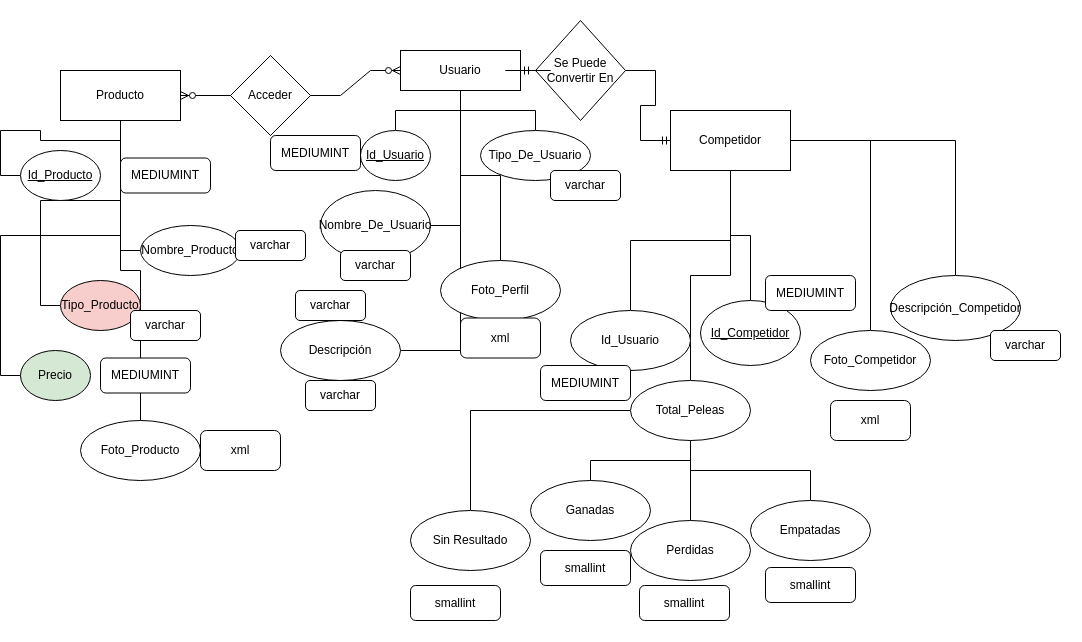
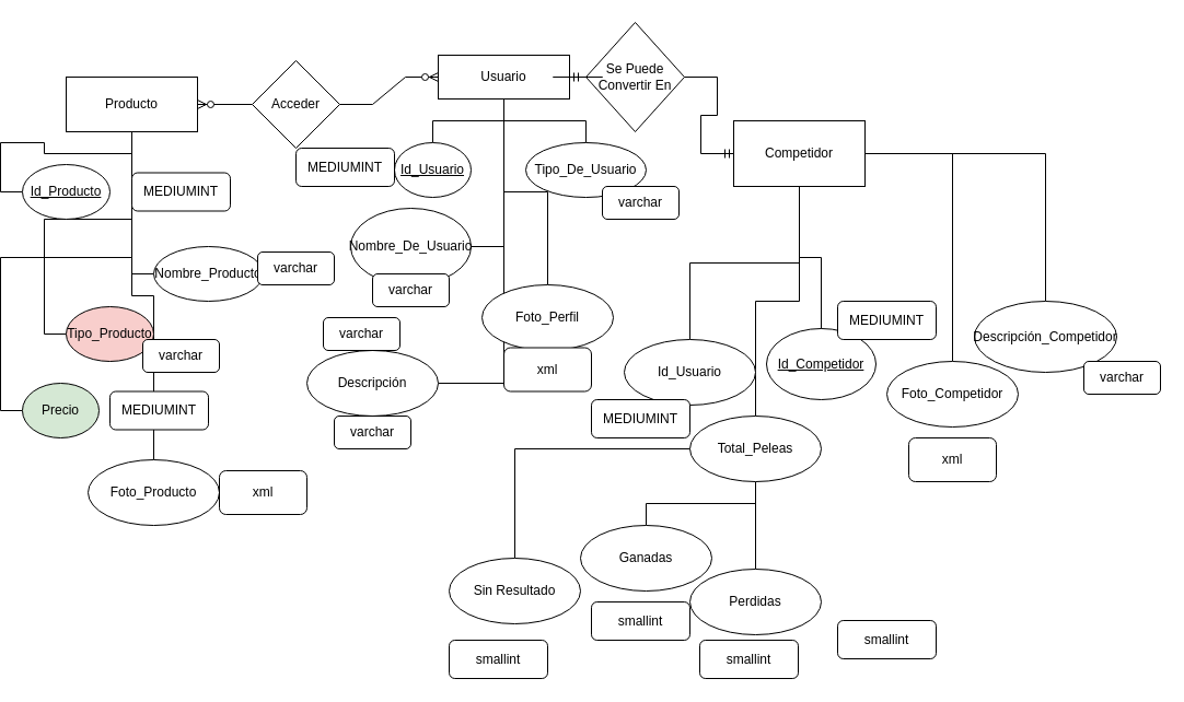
  <mxCell id="0" />
  <mxCell id="1" parent="0" />
  <mxCell id="2" style="edgeStyle=orthogonalEdgeStyle;rounded=0;orthogonalLoop=1;jettySize=auto;html=1;entryX=0;entryY=0.5;entryDx=0;entryDy=0;endArrow=none;endFill=0;" parent="1" source="7" target="18" edge="1"><mxGeometry relative="1" as="geometry" /></mxCell>
  <mxCell id="3" style="edgeStyle=orthogonalEdgeStyle;rounded=0;orthogonalLoop=1;jettySize=auto;html=1;entryX=0;entryY=0.5;entryDx=0;entryDy=0;endArrow=none;endFill=0;" parent="1" source="7" target="19" edge="1"><mxGeometry relative="1" as="geometry" /></mxCell>
  <mxCell id="4" style="edgeStyle=orthogonalEdgeStyle;rounded=0;orthogonalLoop=1;jettySize=auto;html=1;entryX=0;entryY=0.5;entryDx=0;entryDy=0;endArrow=none;endFill=0;" parent="1" source="7" target="20" edge="1"><mxGeometry relative="1" as="geometry" /></mxCell>
  <mxCell id="5" style="edgeStyle=orthogonalEdgeStyle;rounded=0;orthogonalLoop=1;jettySize=auto;html=1;entryX=0;entryY=0.5;entryDx=0;entryDy=0;endArrow=none;endFill=0;" parent="1" source="7" target="21" edge="1"><mxGeometry relative="1" as="geometry" /></mxCell>
  <mxCell id="6" value="" style="edgeStyle=orthogonalEdgeStyle;rounded=0;orthogonalLoop=1;jettySize=auto;html=1;endArrow=none;endFill=0;" parent="1" source="7" target="44" edge="1"><mxGeometry relative="1" as="geometry" /></mxCell>
  <mxCell id="7" value="Producto" style="rounded=0;whiteSpace=wrap;html=1;" parent="1" vertex="1"><mxGeometry x="60" y="70" width="120" height="50" as="geometry" /></mxCell>
  <mxCell id="8" value="" style="edgeStyle=orthogonalEdgeStyle;rounded=0;orthogonalLoop=1;jettySize=auto;html=1;endArrow=none;endFill=0;" parent="1" source="13" target="16" edge="1"><mxGeometry relative="1" as="geometry" /></mxCell>
  <mxCell id="9" style="edgeStyle=orthogonalEdgeStyle;rounded=0;orthogonalLoop=1;jettySize=auto;html=1;entryX=1;entryY=0.5;entryDx=0;entryDy=0;endArrow=none;endFill=0;" parent="1" source="13" target="15" edge="1"><mxGeometry relative="1" as="geometry" /></mxCell>
  <mxCell id="10" style="edgeStyle=orthogonalEdgeStyle;rounded=0;orthogonalLoop=1;jettySize=auto;html=1;endArrow=none;endFill=0;" parent="1" source="13" target="14" edge="1"><mxGeometry relative="1" as="geometry" /></mxCell>
  <mxCell id="11" value="" style="edgeStyle=orthogonalEdgeStyle;rounded=0;orthogonalLoop=1;jettySize=auto;html=1;endArrow=none;endFill=0;" parent="1" source="13" target="40" edge="1"><mxGeometry relative="1" as="geometry" /></mxCell>
  <mxCell id="12" value="" style="edgeStyle=orthogonalEdgeStyle;rounded=0;orthogonalLoop=1;jettySize=auto;html=1;entryX=1;entryY=0.5;entryDx=0;entryDy=0;endArrow=none;endFill=0;" parent="1" source="13" target="41" edge="1"><mxGeometry relative="1" as="geometry" /></mxCell>
  <mxCell id="13" value="Usuario" style="rounded=0;whiteSpace=wrap;html=1;" parent="1" vertex="1"><mxGeometry x="400" y="50" width="120" height="40" as="geometry" /></mxCell>
  <mxCell id="14" value="&lt;u&gt;Id_Usuario&lt;/u&gt;" style="ellipse;whiteSpace=wrap;html=1;" parent="1" vertex="1"><mxGeometry x="360" y="130" width="70" height="50" as="geometry" /></mxCell>
  <mxCell id="15" value="Nombre_De_Usuario" style="ellipse;whiteSpace=wrap;html=1;" parent="1" vertex="1"><mxGeometry x="320" y="190" width="110" height="70" as="geometry" /></mxCell>
  <mxCell id="16" value="Tipo_De_Usuario" style="ellipse;whiteSpace=wrap;html=1;" parent="1" vertex="1"><mxGeometry x="480" y="130" width="110" height="50" as="geometry" /></mxCell>
  <mxCell id="17" value="Acceder" style="rhombus;whiteSpace=wrap;html=1;" parent="1" vertex="1"><mxGeometry x="230" y="55" width="80" height="80" as="geometry" /></mxCell>
  <mxCell id="18" value="&lt;u&gt;Id_Producto&lt;/u&gt;" style="ellipse;whiteSpace=wrap;html=1;" parent="1" vertex="1"><mxGeometry x="20" y="150" width="80" height="50" as="geometry" /></mxCell>
  <mxCell id="19" value="Nombre_Producto" style="ellipse;whiteSpace=wrap;html=1;" parent="1" vertex="1"><mxGeometry x="140" y="225" width="100" height="50" as="geometry" /></mxCell>
  <mxCell id="20" value="Tipo_Producto" style="ellipse;whiteSpace=wrap;html=1;fillColor=#f8cecc;" parent="1" vertex="1"><mxGeometry x="60" y="280" width="80" height="50" as="geometry" /></mxCell>
  <mxCell id="21" value="Precio" style="ellipse;whiteSpace=wrap;html=1;fillColor=#d5e8d4;" parent="1" vertex="1"><mxGeometry x="20" y="350" width="70" height="50" as="geometry" /></mxCell>
  <mxCell id="22" value="&lt;u&gt;Id_Competidor&lt;/u&gt;" style="ellipse;whiteSpace=wrap;html=1;" parent="1" vertex="1"><mxGeometry x="700" y="300" width="100" height="65" as="geometry" /></mxCell>
  <mxCell id="23" style="edgeStyle=orthogonalEdgeStyle;rounded=0;orthogonalLoop=1;jettySize=auto;html=1;endArrow=none;endFill=0;" parent="1" source="28" target="22" edge="1"><mxGeometry relative="1" as="geometry" /></mxCell>
  <mxCell id="24" value="" style="edgeStyle=orthogonalEdgeStyle;rounded=0;orthogonalLoop=1;jettySize=auto;html=1;endArrow=none;endFill=0;" parent="1" source="28" target="30" edge="1"><mxGeometry relative="1" as="geometry" /></mxCell>
  <mxCell id="25" value="" style="edgeStyle=orthogonalEdgeStyle;rounded=0;orthogonalLoop=1;jettySize=auto;html=1;endArrow=none;endFill=0;" parent="1" source="28" target="35" edge="1"><mxGeometry relative="1" as="geometry" /></mxCell>
  <mxCell id="26" value="" style="edgeStyle=orthogonalEdgeStyle;rounded=0;orthogonalLoop=1;jettySize=auto;html=1;endArrow=none;endFill=0;" parent="1" source="28" target="42" edge="1"><mxGeometry relative="1" as="geometry" /></mxCell>
  <mxCell id="27" value="" style="edgeStyle=orthogonalEdgeStyle;rounded=0;orthogonalLoop=1;jettySize=auto;html=1;endArrow=none;endFill=0;" parent="1" source="28" target="43" edge="1"><mxGeometry relative="1" as="geometry" /></mxCell>
  <mxCell id="28" value="Competidor" style="rounded=0;whiteSpace=wrap;html=1;" parent="1" vertex="1"><mxGeometry x="670" y="110" width="120" height="60" as="geometry" /></mxCell>
  <mxCell id="29" value="Se Puede Convertir En" style="rhombus;whiteSpace=wrap;html=1;" parent="1" vertex="1"><mxGeometry x="535" y="20" width="90" height="100" as="geometry" /></mxCell>
  <mxCell id="30" value="Id_Usuario" style="ellipse;whiteSpace=wrap;html=1;rounded=0;" parent="1" vertex="1"><mxGeometry x="570" y="310" width="120" height="60" as="geometry" /></mxCell>
  <mxCell id="31" value="" style="edgeStyle=orthogonalEdgeStyle;rounded=0;orthogonalLoop=1;jettySize=auto;html=1;endArrow=none;endFill=0;" parent="1" source="35" target="36" edge="1"><mxGeometry relative="1" as="geometry" /></mxCell>
  <mxCell id="32" value="" style="edgeStyle=orthogonalEdgeStyle;rounded=0;orthogonalLoop=1;jettySize=auto;html=1;endArrow=none;endFill=0;" parent="1" source="35" target="37" edge="1"><mxGeometry relative="1" as="geometry" /></mxCell>
- <mxCell id="33" value="" style="edgeStyle=orthogonalEdgeStyle;rounded=0;orthogonalLoop=1;jettySize=auto;html=1;endArrow=none;endFill=0;" parent="1" source="35" target="38" edge="1"><mxGeometry relative="1" as="geometry" /></mxCell>
  <mxCell id="34" value="" style="edgeStyle=orthogonalEdgeStyle;rounded=0;orthogonalLoop=1;jettySize=auto;html=1;endArrow=none;endFill=0;" parent="1" source="35" target="39" edge="1"><mxGeometry relative="1" as="geometry" /></mxCell>
  <mxCell id="35" value="Total_Peleas" style="ellipse;whiteSpace=wrap;html=1;rounded=0;" parent="1" vertex="1"><mxGeometry x="630" y="380" width="120" height="60" as="geometry" /></mxCell>
  <mxCell id="36" value="Ganadas" style="ellipse;whiteSpace=wrap;html=1;rounded=0;" parent="1" vertex="1"><mxGeometry x="530" y="480" width="120" height="60" as="geometry" /></mxCell>
  <mxCell id="37" value="Perdidas" style="ellipse;whiteSpace=wrap;html=1;rounded=0;" parent="1" vertex="1"><mxGeometry x="630" y="520" width="120" height="60" as="geometry" /></mxCell>
- <mxCell id="38" value="Empatadas" style="ellipse;whiteSpace=wrap;html=1;rounded=0;" parent="1" vertex="1"><mxGeometry x="750" y="500" width="120" height="60" as="geometry" /></mxCell>
  <mxCell id="39" value="Sin Resultado" style="ellipse;whiteSpace=wrap;html=1;rounded=0;" parent="1" vertex="1"><mxGeometry x="410" y="510" width="120" height="60" as="geometry" /></mxCell>
  <mxCell id="40" value="Foto_Perfil" style="ellipse;whiteSpace=wrap;html=1;rounded=0;" parent="1" vertex="1"><mxGeometry x="440" y="260" width="120" height="60" as="geometry" /></mxCell>
  <mxCell id="41" value="Descripción" style="ellipse;whiteSpace=wrap;html=1;rounded=0;" parent="1" vertex="1"><mxGeometry x="280" y="320" width="120" height="60" as="geometry" /></mxCell>
  <mxCell id="42" value="Foto_Competidor" style="ellipse;whiteSpace=wrap;html=1;rounded=0;" parent="1" vertex="1"><mxGeometry x="810" y="330" width="120" height="60" as="geometry" /></mxCell>
  <mxCell id="43" value="Descripción_Competidor" style="ellipse;whiteSpace=wrap;html=1;rounded=0;" parent="1" vertex="1"><mxGeometry x="890" y="275" width="130" height="65" as="geometry" /></mxCell>
  <mxCell id="44" value="Foto_Producto" style="ellipse;whiteSpace=wrap;html=1;rounded=0;" parent="1" vertex="1"><mxGeometry x="80" y="420" width="120" height="60" as="geometry" /></mxCell>
  <mxCell id="45" value="MEDIUMINT" style="rounded=1;whiteSpace=wrap;html=1;" vertex="1" parent="1"><mxGeometry x="120" y="157.5" width="90" height="35" as="geometry" /></mxCell>
  <mxCell id="46" value="MEDIUMINT" style="rounded=1;whiteSpace=wrap;html=1;" vertex="1" parent="1"><mxGeometry x="100" y="357.5" width="90" height="35" as="geometry" /></mxCell>
  <mxCell id="47" value="xml" style="rounded=1;whiteSpace=wrap;html=1;" vertex="1" parent="1"><mxGeometry x="200" y="430" width="80" height="40" as="geometry" /></mxCell>
  <mxCell id="48" value="xml" style="rounded=1;whiteSpace=wrap;html=1;" vertex="1" parent="1"><mxGeometry x="830" y="400" width="80" height="40" as="geometry" /></mxCell>
  <mxCell id="49" value="MEDIUMINT" style="rounded=1;whiteSpace=wrap;html=1;" vertex="1" parent="1"><mxGeometry y="135" width="90" height="35" as="geometry" x="270" /></mxCell>
  <mxCell id="50" value="xml" style="rounded=1;whiteSpace=wrap;html=1;" vertex="1" parent="1"><mxGeometry x="460" y="317.5" width="80" height="40" as="geometry" /></mxCell>
  <mxCell id="51" value="smallint" style="rounded=1;whiteSpace=wrap;html=1;" vertex="1" parent="1"><mxGeometry x="410" y="585" width="90" height="35" as="geometry" /></mxCell>
  <mxCell id="52" value="smallint" style="rounded=1;whiteSpace=wrap;html=1;" vertex="1" parent="1"><mxGeometry x="540" y="550" width="90" height="35" as="geometry" /></mxCell>
  <mxCell id="53" value="smallint" style="rounded=1;whiteSpace=wrap;html=1;" vertex="1" parent="1"><mxGeometry x="639" y="585" width="90" height="35" as="geometry" /></mxCell>
  <mxCell id="54" value="smallint" style="rounded=1;whiteSpace=wrap;html=1;" vertex="1" parent="1"><mxGeometry x="765" y="567" width="90" height="35" as="geometry" /></mxCell>
  <mxCell id="55" value="MEDIUMINT" style="rounded=1;whiteSpace=wrap;html=1;" vertex="1" parent="1"><mxGeometry x="540" y="365" width="90" height="35" as="geometry" /></mxCell>
  <mxCell id="56" value="varchar" style="rounded=1;whiteSpace=wrap;html=1;" vertex="1" parent="1"><mxGeometry x="235" y="230" width="70" height="30" as="geometry" /></mxCell>
  <mxCell id="57" value="varchar" style="rounded=1;whiteSpace=wrap;html=1;" vertex="1" parent="1"><mxGeometry x="130" y="310" width="70" height="30" as="geometry" /></mxCell>
  <mxCell id="58" value="varchar" style="rounded=1;whiteSpace=wrap;html=1;" vertex="1" parent="1"><mxGeometry x="305" y="380" width="70" height="30" as="geometry" /></mxCell>
  <mxCell id="59" value="varchar" style="rounded=1;whiteSpace=wrap;html=1;" vertex="1" parent="1"><mxGeometry x="340" y="250" width="70" height="30" as="geometry" /></mxCell>
  <mxCell id="60" value="varchar" style="rounded=1;whiteSpace=wrap;html=1;" vertex="1" parent="1"><mxGeometry x="550" y="170" width="70" height="30" as="geometry" /></mxCell>
  <mxCell id="61" value="varchar" style="rounded=1;whiteSpace=wrap;html=1;" vertex="1" parent="1"><mxGeometry x="990" y="330" width="70" height="30" as="geometry" /></mxCell>
  <mxCell id="62" value="varchar" style="rounded=1;whiteSpace=wrap;html=1;" vertex="1" parent="1"><mxGeometry x="295" y="290" width="70" height="30" as="geometry" /></mxCell>
  <mxCell id="63" value="MEDIUMINT" style="rounded=1;whiteSpace=wrap;html=1;" vertex="1" parent="1"><mxGeometry x="765" y="275" width="90" height="35" as="geometry" /></mxCell>
  <mxCell id="64" value="" style="edgeStyle=entityRelationEdgeStyle;fontSize=12;html=1;endArrow=ERmandOne;startArrow=none;rounded=0;shadow=0;exitX=1;exitY=0.5;exitDx=0;exitDy=0;entryX=0;entryY=0.5;entryDx=0;entryDy=0;startFill=0;" edge="1" parent="1" source="29" target="28"><mxGeometry width="100" height="100" relative="1" as="geometry"><mxPoint x="430" y="400" as="sourcePoint" /><mxPoint x="530" y="300" as="targetPoint" /></mxGeometry></mxCell>
  <mxCell id="65" value="" style="edgeStyle=entityRelationEdgeStyle;fontSize=12;html=1;endArrow=ERzeroToMany;endFill=1;rounded=0;shadow=0;entryX=1;entryY=0.5;entryDx=0;entryDy=0;exitX=0;exitY=0.5;exitDx=0;exitDy=0;" edge="1" parent="1" source="17" target="7"><mxGeometry width="100" height="100" relative="1" as="geometry"><mxPoint x="220" y="60" as="sourcePoint" /><mxPoint x="530" y="300" as="targetPoint" /></mxGeometry></mxCell>
  <mxCell id="66" value="" style="edgeStyle=entityRelationEdgeStyle;fontSize=12;html=1;endArrow=ERmandOne;startArrow=none;rounded=0;shadow=0;exitX=0;exitY=0.5;exitDx=0;exitDy=0;entryX=1;entryY=0.5;entryDx=0;entryDy=0;startFill=0;" edge="1" parent="1" source="29" target="13"><mxGeometry width="100" height="100" relative="1" as="geometry"><mxPoint x="650" y="80" as="sourcePoint" /><mxPoint x="680" y="150" as="targetPoint" /></mxGeometry></mxCell>
  <mxCell id="67" value="" style="edgeStyle=entityRelationEdgeStyle;fontSize=12;html=1;endArrow=ERzeroToMany;endFill=1;rounded=0;shadow=0;entryX=0;entryY=0.5;entryDx=0;entryDy=0;exitX=1;exitY=0.5;exitDx=0;exitDy=0;" edge="1" parent="1" source="17" target="13"><mxGeometry width="100" height="100" relative="1" as="geometry"><mxPoint x="430" y="400" as="sourcePoint" /><mxPoint x="530" y="300" as="targetPoint" /></mxGeometry></mxCell>
